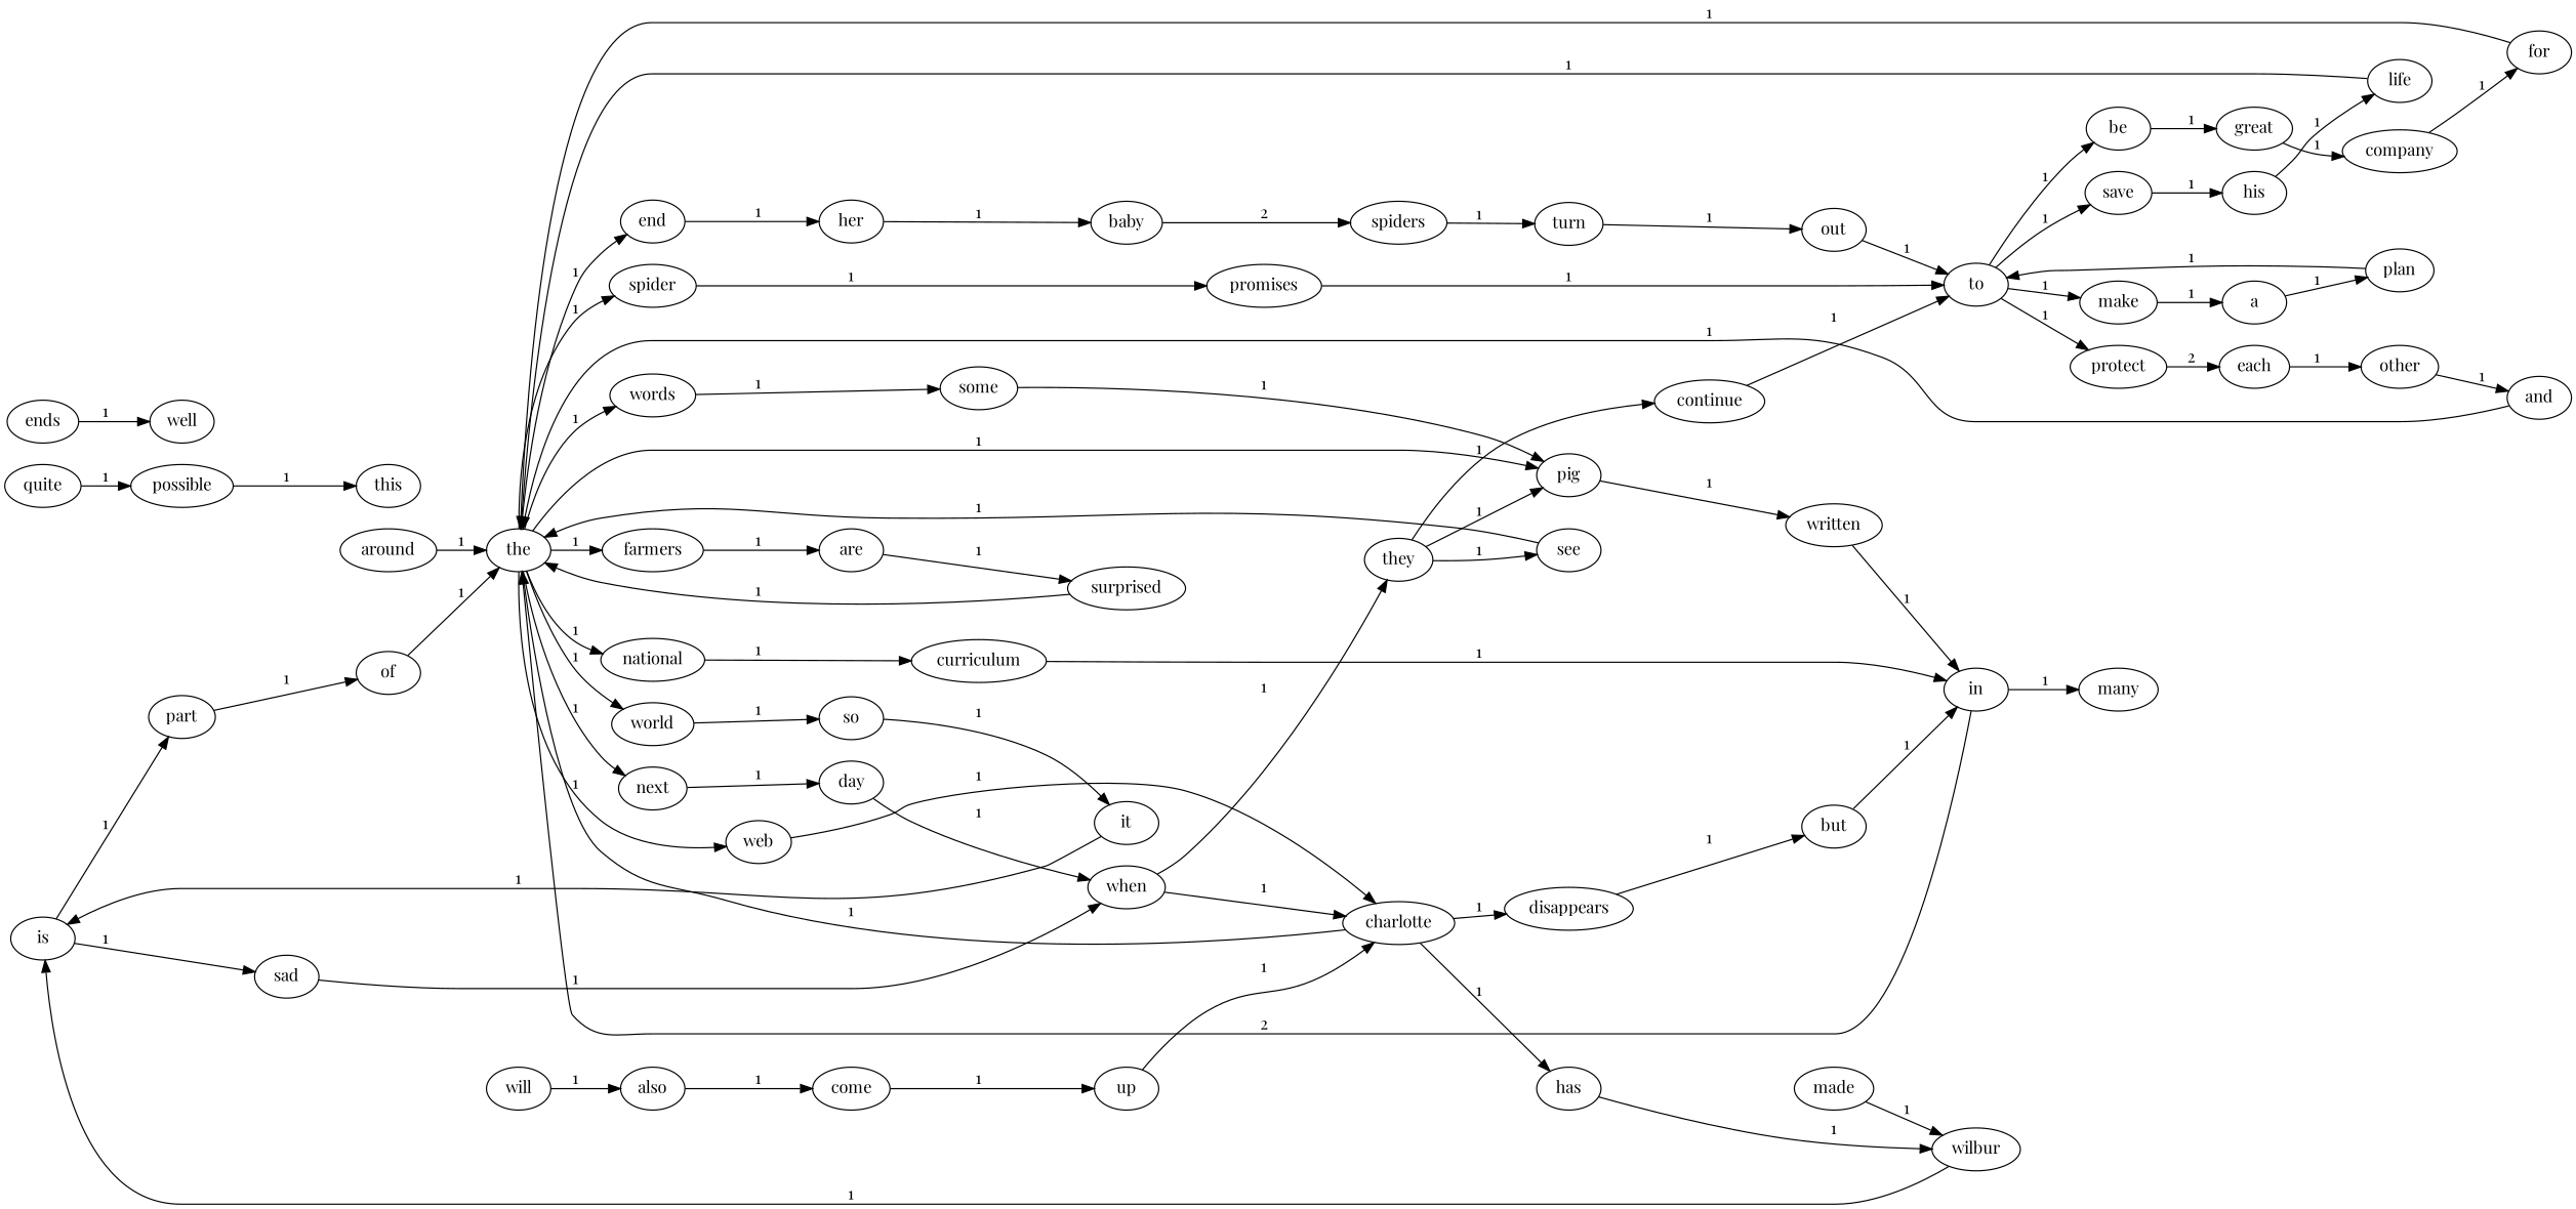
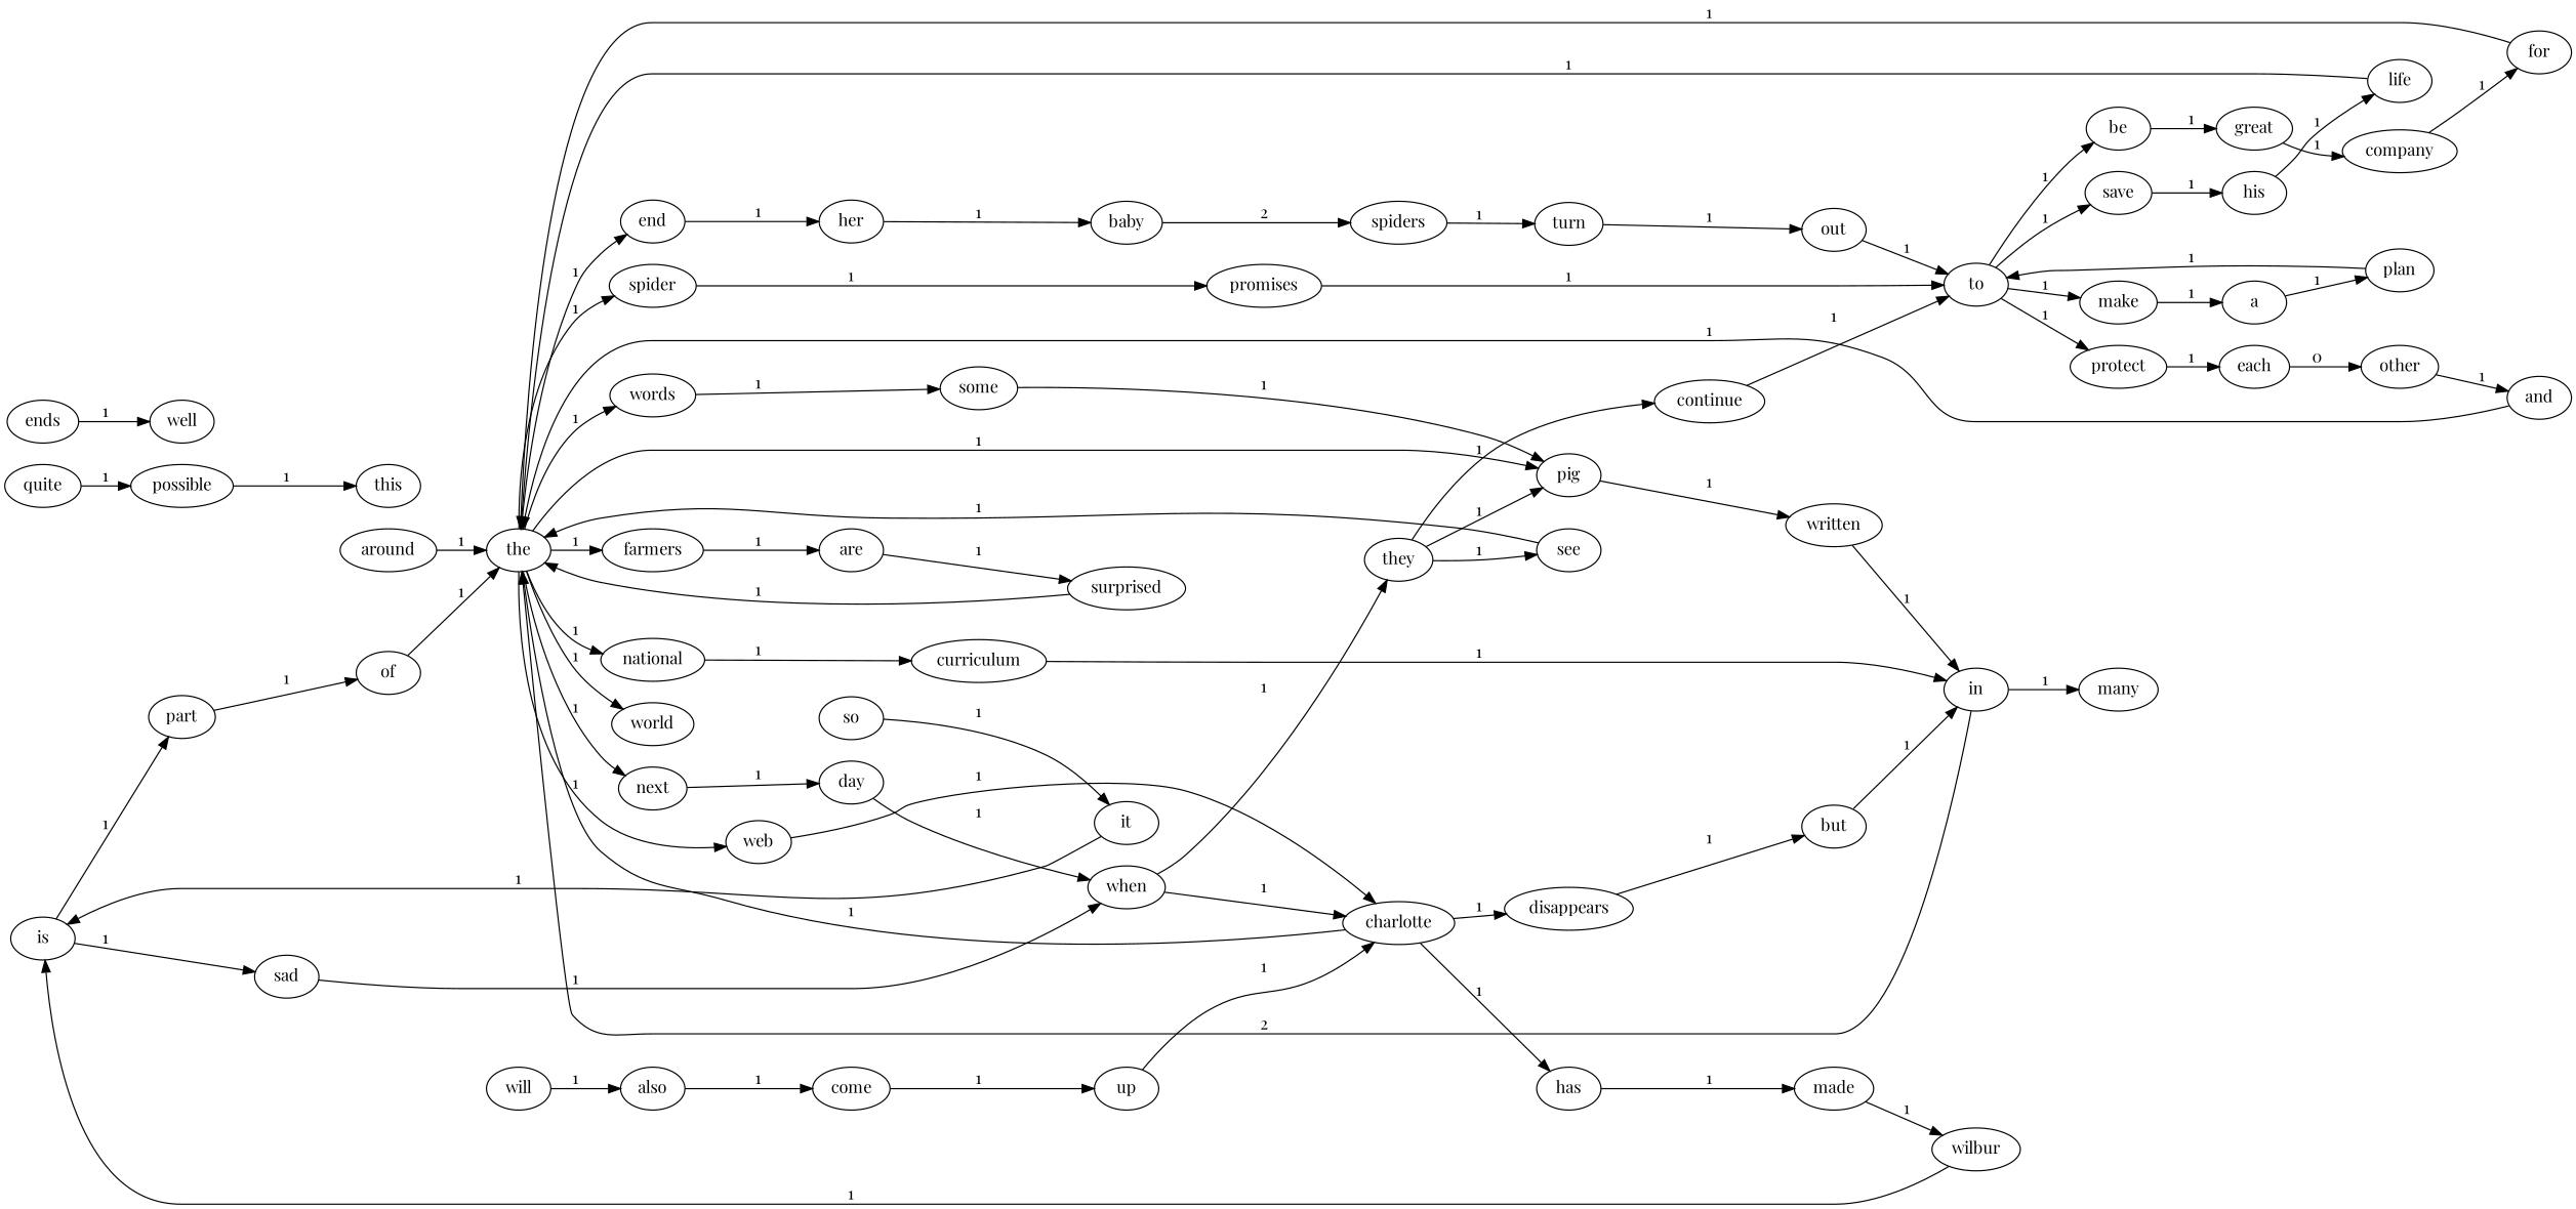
  digraph {
    fontname="Playfair Display"
    rankdir=LR
    node [fontname="Playfair Display"]
    edge [fontname="Playfair Display"]
    is
    part
    sad
    of
    quite
    possible
    when
    will
    also
    the
    this
    they
    charlotte
    national
    world
    spider
    farmers
    next
    words
    pig
    web
    end
    curriculum
    so
    promises
    are
    day
    some
    written
    her
    in
    it
    to
    surprised
    see
    continue
    has
    disappears
    baby
    ends
    well
    many
    around
    come
    up
    made
    but
    wilbur
    make
    save
    be
    protect
    a
    his
    great
    each
    plan
    life
    company
    other
    spiders
    turn
    out
    for
    and
    is -> part [label=1]
    is -> sad [label=1]
    part -> of [label=1]
    sad -> when [label=1]
    of -> the [label=1]
    quite -> possible [label=1]
    possible -> this [label=1]
    when -> they [label=1]
    when -> charlotte [label=1]
    will -> also [label=1]
    also -> come [label=1]
    the -> national [label=1]
    the -> world [label=1]
    the -> spider [label=1]
    the -> farmers [label=1]
    the -> next [label=1]
    the -> words [label=1]
    the -> pig [label=1]
    the -> web [label=1]
    the -> end [label=1]
    they -> pig [label=1]
    they -> see [label=1]
    they -> continue [label=1]
    charlotte -> the [label=1]
    charlotte -> has [label=1]
    charlotte -> disappears [label=1]
    national -> curriculum [label=1]
-   world -> so [label=1]
    spider -> promises [label=1]
    farmers -> are [label=1]
    next -> day [label=1]
    words -> some [label=1]
    pig -> written [label=1]
    web -> charlotte [label=1]
    end -> her [label=1]
    curriculum -> in [label=1]
    so -> it [label=1]
    promises -> to [label=1]
    are -> surprised [label=1]
    day -> when [label=1]
    some -> pig [label=1]
    written -> in [label=1]
    her -> baby [label=1]
    in -> the [label=2]
    in -> many [label=1]
    it -> is [label=1]
    to -> make [label=1]
    to -> save [label=1]
    to -> be [label=1]
    to -> protect [label=1]
    surprised -> the [label=1]
    see -> the [label=1]
    continue -> to [label=1]
-   has -> wilbur [label=1]
+   has -> made [label=1]
    disappears -> but [label=1]
    baby -> spiders [label=2]
    ends -> well [label=1]
    around -> the [label=1]
    come -> up [label=1]
    up -> charlotte [label=1]
    made -> wilbur [label=1]
    but -> in [label=1]
    wilbur -> is [label=1]
    make -> a [label=1]
    save -> his [label=1]
    be -> great [label=1]
-   protect -> each [label=2]
+   protect -> each [label=1]
    a -> plan [label=1]
    his -> life [label=1]
    great -> company [label=1]
-   each -> other [label=1]
+   each -> other [label=0]
    plan -> to [label=1]
    life -> the [label=1]
    company -> for [label=1]
    other -> and [label=1]
    spiders -> turn [label=1]
    turn -> out [label=1]
    out -> to [label=1]
    for -> the [label=1]
    and -> the [label=1]
  }
